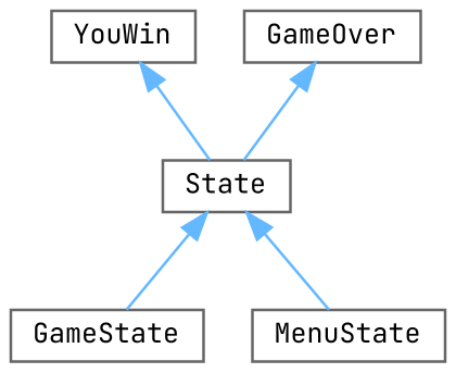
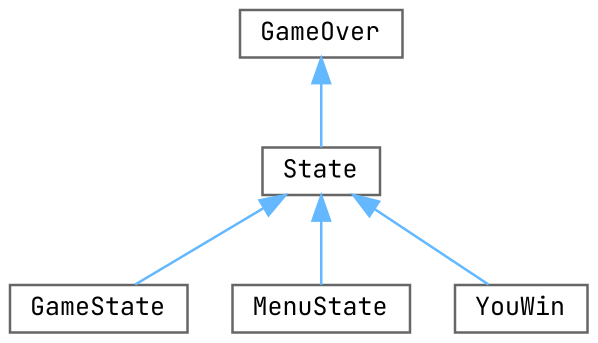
  digraph {
    fontname="JetBrains Mono"
    rankdir=TB
    node [color=grey40 fillcolor=white fontname="JetBrains Mono" fontsize=10 shape=box style=filled]
    edge [color=steelblue1 dir=back fontname="JetBrains Mono" fontsize=10 labelfontname=Helvetica labelfontsize=10 style=solid]
    n1 [height=0.2 label=State width=0.4]
    n2 [height=0.2 label=GameState width=0.4]
    n3 [height=0.2 label=MenuState width=0.4]
    n4 [height=0.2 label=YouWin width=0.4]
    n5 [height=0.2 label=GameOver width=0.4]
    n1 -> n2
    n1 -> n3
-   n4 -> n1
+   n1 -> n4
    n5 -> n1
  }
